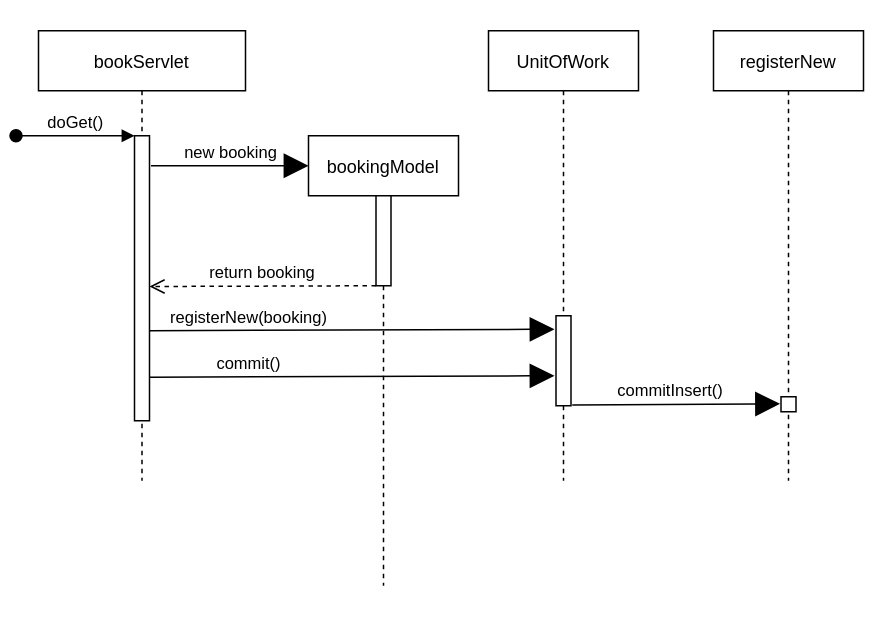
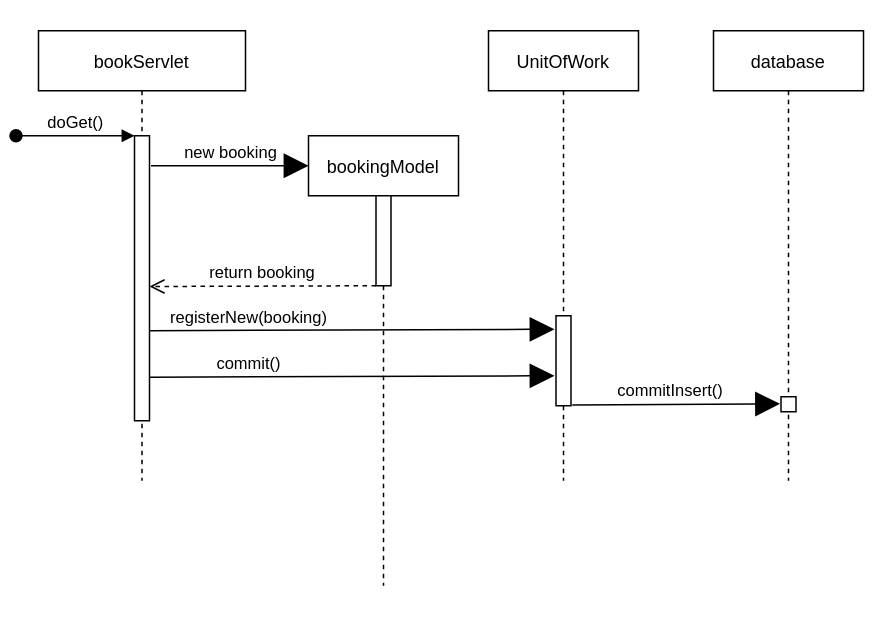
  <mxCell id="0" />
  <mxCell id="1" parent="0" />
  <mxCell id="2" value="bookServlet" style="shape=umlLifeline;perimeter=lifelinePerimeter;container=1;collapsible=0;recursiveResize=0;rounded=0;shadow=0;strokeWidth=1;" vertex="1" parent="1"><mxGeometry x="20" y="20" width="138" height="300" as="geometry" /></mxCell>
  <mxCell id="3" value="" style="points=[];perimeter=orthogonalPerimeter;rounded=0;shadow=0;strokeWidth=1;" vertex="1" parent="2"><mxGeometry x="64" y="70" width="10" height="190" as="geometry" /></mxCell>
  <mxCell id="4" value="doGet()" style="verticalAlign=bottom;startArrow=oval;endArrow=block;startSize=8;shadow=0;strokeWidth=1;" edge="1" parent="2" target="3"><mxGeometry relative="1" as="geometry"><mxPoint x="-15" y="70" as="sourcePoint" /></mxGeometry></mxCell>
  <mxCell id="5" value="registerNew(booking)" style="html=1;verticalAlign=bottom;endArrow=block;startSize=14;endSize=14;sourcePerimeterSpacing=8;targetPerimeterSpacing=8;exitX=1.1;exitY=0.105;exitDx=0;exitDy=0;exitPerimeter=0;" edge="1" parent="2"><mxGeometry x="-0.513" width="80" relative="1" as="geometry"><mxPoint x="74" y="200.0" as="sourcePoint" /><mxPoint x="344" y="199" as="targetPoint" /><mxPoint as="offset" /></mxGeometry></mxCell>
  <mxCell id="6" value="bookingModel" style="shape=umlLifeline;perimeter=lifelinePerimeter;container=1;collapsible=0;recursiveResize=0;rounded=0;shadow=0;strokeWidth=1;" vertex="1" parent="1"><mxGeometry x="200" y="90" width="100" height="300" as="geometry" /></mxCell>
  <mxCell id="7" value="" style="points=[];perimeter=orthogonalPerimeter;rounded=0;shadow=0;strokeWidth=1;" vertex="1" parent="6"><mxGeometry x="45" y="40" width="10" height="60" as="geometry" /></mxCell>
  <mxCell id="8" value="commit()" style="html=1;verticalAlign=bottom;endArrow=block;startSize=14;endSize=14;sourcePerimeterSpacing=8;targetPerimeterSpacing=8;exitX=1.1;exitY=0.105;exitDx=0;exitDy=0;exitPerimeter=0;" edge="1" parent="6"><mxGeometry x="-0.513" width="80" relative="1" as="geometry"><mxPoint x="-106" y="161" as="sourcePoint" /><mxPoint x="164" y="160" as="targetPoint" /><mxPoint as="offset" /></mxGeometry></mxCell>
  <mxCell id="9" value="return booking" style="html=1;verticalAlign=bottom;endArrow=open;dashed=1;endSize=8;sourcePerimeterSpacing=8;targetPerimeterSpacing=8;entryX=1;entryY=0.529;entryDx=0;entryDy=0;entryPerimeter=0;" edge="1" parent="6" target="3"><mxGeometry relative="1" as="geometry"><mxPoint x="45" y="100" as="sourcePoint" /><mxPoint x="-35" y="100" as="targetPoint" /></mxGeometry></mxCell>
- <mxCell id="10" value="registerNew" style="shape=umlLifeline;perimeter=lifelinePerimeter;container=1;collapsible=0;recursiveResize=0;rounded=0;shadow=0;strokeWidth=1;" vertex="1" parent="1"><mxGeometry x="470" y="20" width="100" height="300" as="geometry" /></mxCell>
+ <mxCell id="10" value="database" style="shape=umlLifeline;perimeter=lifelinePerimeter;container=1;collapsible=0;recursiveResize=0;rounded=0;shadow=0;strokeWidth=1;" vertex="1" parent="1"><mxGeometry x="470" y="20" width="100" height="300" as="geometry" /></mxCell>
  <mxCell id="11" value="" style="points=[];perimeter=orthogonalPerimeter;rounded=0;shadow=0;strokeWidth=1;" vertex="1" parent="10"><mxGeometry x="45" y="244" width="10" height="10" as="geometry" /></mxCell>
  <mxCell id="12" value="new booking" style="html=1;verticalAlign=bottom;endArrow=block;startSize=14;endSize=14;sourcePerimeterSpacing=8;targetPerimeterSpacing=8;exitX=1.1;exitY=0.105;exitDx=0;exitDy=0;exitPerimeter=0;" edge="1" parent="1" source="3"><mxGeometry width="80" relative="1" as="geometry"><mxPoint x="120" y="110" as="sourcePoint" /><mxPoint x="200" y="110" as="targetPoint" /></mxGeometry></mxCell>
  <mxCell id="13" value="UnitOfWork" style="shape=umlLifeline;perimeter=lifelinePerimeter;container=1;collapsible=0;recursiveResize=0;rounded=0;shadow=0;strokeWidth=1;" vertex="1" parent="1"><mxGeometry x="320" y="20" width="100" height="300" as="geometry" /></mxCell>
  <mxCell id="14" value="" style="points=[];perimeter=orthogonalPerimeter;rounded=0;shadow=0;strokeWidth=1;" vertex="1" parent="13"><mxGeometry x="45" y="190" width="10" height="60" as="geometry" /></mxCell>
  <mxCell id="15" value="commitInsert()" style="html=1;verticalAlign=bottom;endArrow=block;startSize=14;endSize=14;sourcePerimeterSpacing=8;targetPerimeterSpacing=8;exitX=1.083;exitY=0.992;exitDx=0;exitDy=0;exitPerimeter=0;entryX=-0.065;entryY=0.474;entryDx=0;entryDy=0;entryPerimeter=0;" edge="1" parent="1" source="14" target="11"><mxGeometry x="-0.068" width="80" relative="1" as="geometry"><mxPoint x="104" y="261" as="sourcePoint" /><mxPoint x="374" y="260" as="targetPoint" /><mxPoint as="offset" /></mxGeometry></mxCell>
